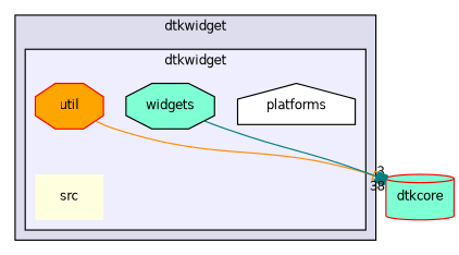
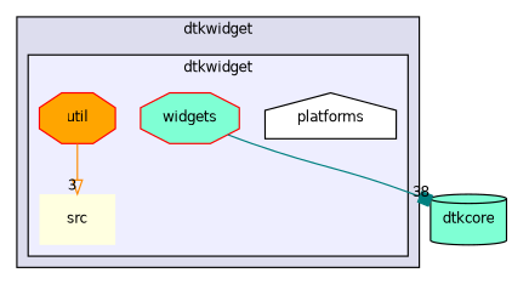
  digraph {
    compound=true
    node [fillcolor=aquamarine fontname=Helvetica fontsize=10 shape=octagon style=filled color=black]
    edge [labeldistance=1.5 labelfontname=Helvetica labelfontsize=10]
    n1 [fillcolor=lightyellow label=src shape=plaintext color=""]
    n2 [fillcolor=white label=platforms shape=house]
    n3 [color=red fillcolor=orange label=util]
-   n4 [label=widgets]
-   n5 [color=red label=dtkcore shape=cylinder]
+   n4 [color=red label=widgets]
+   n5 [label=dtkcore shape=cylinder]
    subgraph cluster_1 {
      bgcolor="#ddddee"
      fontname=Helvetica
      fontsize=10
      label=dtkwidget
      pencolor=black
      subgraph cluster_2 {
        bgcolor="#eeeeff"
        fontname=Helvetica
        fontsize=10
        label=dtkwidget
        pencolor=black
        n1
        n2
        n3
        n4
      }
    }
-   n3 -> n5 [arrowhead=onormal color=darkorange headlabel=3]
+   n3 -> n1 [arrowhead=onormal color=darkorange headlabel=3]
    n4 -> n5 [arrowhead=box color=teal headlabel=38]
  }
